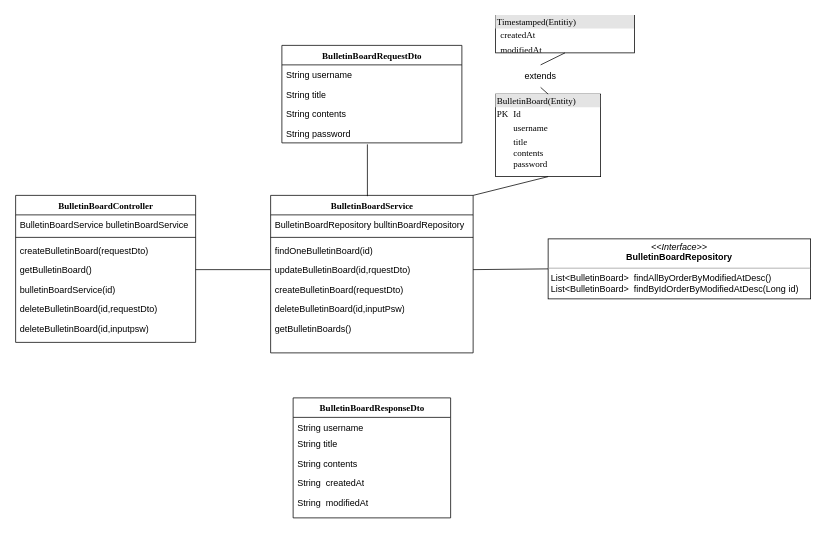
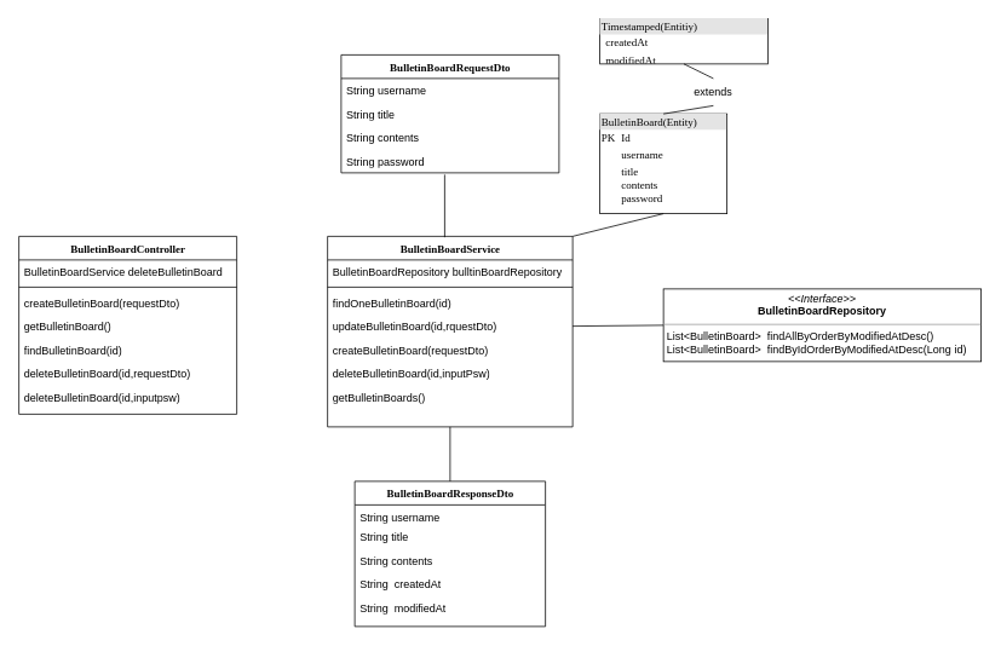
  <mxCell id="0" />
  <mxCell id="1" parent="0" />
  <mxCell id="2" value="BulletinBoardResponseDto" style="swimlane;html=1;fontStyle=1;align=center;verticalAlign=top;childLayout=stackLayout;horizontal=1;startSize=26;horizontalStack=0;resizeParent=1;resizeLast=0;collapsible=1;marginBottom=0;swimlaneFillColor=#ffffff;rounded=0;shadow=0;comic=0;labelBackgroundColor=none;strokeWidth=1;fillColor=none;fontFamily=Verdana;fontSize=12" vertex="1" parent="1"><mxGeometry x="390" y="530" width="210" height="160" as="geometry" /></mxCell>
  <mxCell id="3" value="String username" style="text;html=1;strokeColor=none;fillColor=none;align=left;verticalAlign=top;spacingLeft=4;spacingRight=4;whiteSpace=wrap;overflow=hidden;rotatable=0;points=[[0,0.5],[1,0.5]];portConstraint=eastwest;" vertex="1" parent="2"><mxGeometry y="26" width="210" height="22" as="geometry" /></mxCell>
  <mxCell id="4" value="String title" style="text;html=1;strokeColor=none;fillColor=none;align=left;verticalAlign=top;spacingLeft=4;spacingRight=4;whiteSpace=wrap;overflow=hidden;rotatable=0;points=[[0,0.5],[1,0.5]];portConstraint=eastwest;" vertex="1" parent="2"><mxGeometry y="48" width="210" height="26" as="geometry" /></mxCell>
  <mxCell id="5" value="String contents" style="text;html=1;strokeColor=none;fillColor=none;align=left;verticalAlign=top;spacingLeft=4;spacingRight=4;whiteSpace=wrap;overflow=hidden;rotatable=0;points=[[0,0.5],[1,0.5]];portConstraint=eastwest;" vertex="1" parent="2"><mxGeometry y="74" width="210" height="26" as="geometry" /></mxCell>
  <mxCell id="6" value="String&amp;nbsp; createdAt" style="text;html=1;strokeColor=none;fillColor=none;align=left;verticalAlign=top;spacingLeft=4;spacingRight=4;whiteSpace=wrap;overflow=hidden;rotatable=0;points=[[0,0.5],[1,0.5]];portConstraint=eastwest;" vertex="1" parent="2"><mxGeometry y="100" width="210" height="26" as="geometry" /></mxCell>
  <mxCell id="7" value="String&amp;nbsp; modifiedAt" style="text;html=1;strokeColor=none;fillColor=none;align=left;verticalAlign=top;spacingLeft=4;spacingRight=4;whiteSpace=wrap;overflow=hidden;rotatable=0;points=[[0,0.5],[1,0.5]];portConstraint=eastwest;" vertex="1" parent="2"><mxGeometry y="126" width="210" height="26" as="geometry" /></mxCell>
  <mxCell id="8" value="BulletinBoardService" style="swimlane;html=1;fontStyle=1;align=center;verticalAlign=top;childLayout=stackLayout;horizontal=1;startSize=26;horizontalStack=0;resizeParent=1;resizeLast=0;collapsible=1;marginBottom=0;swimlaneFillColor=#ffffff;rounded=0;shadow=0;comic=0;labelBackgroundColor=none;strokeWidth=1;fillColor=none;fontFamily=Verdana;fontSize=12" vertex="1" parent="1"><mxGeometry x="360" y="260" width="270" height="210" as="geometry" /></mxCell>
  <mxCell id="9" value="BulletinBoardRepository bulltinBoardRepository" style="text;html=1;strokeColor=none;fillColor=none;align=left;verticalAlign=top;spacingLeft=4;spacingRight=4;whiteSpace=wrap;overflow=hidden;rotatable=0;points=[[0,0.5],[1,0.5]];portConstraint=eastwest;" vertex="1" parent="8"><mxGeometry y="26" width="270" height="26" as="geometry" /></mxCell>
  <mxCell id="10" value="" style="line;html=1;strokeWidth=1;fillColor=none;align=left;verticalAlign=middle;spacingTop=-1;spacingLeft=3;spacingRight=3;rotatable=0;labelPosition=right;points=[];portConstraint=eastwest;" vertex="1" parent="8"><mxGeometry y="52" width="270" height="8" as="geometry" /></mxCell>
  <mxCell id="11" value="findOneBulletinBoard(id)" style="text;html=1;strokeColor=none;fillColor=none;align=left;verticalAlign=top;spacingLeft=4;spacingRight=4;whiteSpace=wrap;overflow=hidden;rotatable=0;points=[[0,0.5],[1,0.5]];portConstraint=eastwest;" vertex="1" parent="8"><mxGeometry y="60" width="270" height="26" as="geometry" /></mxCell>
  <mxCell id="12" value="updateBulletinBoard(id,rquestDto)" style="text;html=1;strokeColor=none;fillColor=none;align=left;verticalAlign=top;spacingLeft=4;spacingRight=4;whiteSpace=wrap;overflow=hidden;rotatable=0;points=[[0,0.5],[1,0.5]];portConstraint=eastwest;" vertex="1" parent="8"><mxGeometry y="86" width="270" height="26" as="geometry" /></mxCell>
  <mxCell id="13" value="createBulletinBoard(requestDto)" style="text;html=1;strokeColor=none;fillColor=none;align=left;verticalAlign=top;spacingLeft=4;spacingRight=4;whiteSpace=wrap;overflow=hidden;rotatable=0;points=[[0,0.5],[1,0.5]];portConstraint=eastwest;" vertex="1" parent="8"><mxGeometry y="112" width="270" height="26" as="geometry" /></mxCell>
  <mxCell id="14" value="deleteBulletinBoard(id,inputPsw)" style="text;html=1;strokeColor=none;fillColor=none;align=left;verticalAlign=top;spacingLeft=4;spacingRight=4;whiteSpace=wrap;overflow=hidden;rotatable=0;points=[[0,0.5],[1,0.5]];portConstraint=eastwest;" vertex="1" parent="8"><mxGeometry y="138" width="270" height="26" as="geometry" /></mxCell>
  <mxCell id="15" value="getBulletinBoards()" style="text;html=1;strokeColor=none;fillColor=none;align=left;verticalAlign=top;spacingLeft=4;spacingRight=4;whiteSpace=wrap;overflow=hidden;rotatable=0;points=[[0,0.5],[1,0.5]];portConstraint=eastwest;" vertex="1" parent="8"><mxGeometry y="164" width="270" height="26" as="geometry" /></mxCell>
  <mxCell id="16" value="BulletinBoardController" style="swimlane;html=1;fontStyle=1;align=center;verticalAlign=top;childLayout=stackLayout;horizontal=1;startSize=26;horizontalStack=0;resizeParent=1;resizeLast=0;collapsible=1;marginBottom=0;swimlaneFillColor=#ffffff;rounded=0;shadow=0;comic=0;labelBackgroundColor=none;strokeWidth=1;fillColor=none;fontFamily=Verdana;fontSize=12" vertex="1" parent="1"><mxGeometry x="20" y="260" width="240" height="196" as="geometry" /></mxCell>
- <mxCell id="17" value="BulletinBoardService bulletinBoardService" style="text;html=1;strokeColor=none;fillColor=none;align=left;verticalAlign=top;spacingLeft=4;spacingRight=4;whiteSpace=wrap;overflow=hidden;rotatable=0;points=[[0,0.5],[1,0.5]];portConstraint=eastwest;" vertex="1" parent="16"><mxGeometry y="26" width="240" height="26" as="geometry" /></mxCell>
+ <mxCell id="17" value="BulletinBoardService deleteBulletinBoard" style="text;html=1;strokeColor=none;fillColor=none;align=left;verticalAlign=top;spacingLeft=4;spacingRight=4;whiteSpace=wrap;overflow=hidden;rotatable=0;points=[[0,0.5],[1,0.5]];portConstraint=eastwest;" vertex="1" parent="16"><mxGeometry y="26" width="240" height="26" as="geometry" /></mxCell>
  <mxCell id="18" value="" style="line;html=1;strokeWidth=1;fillColor=none;align=left;verticalAlign=middle;spacingTop=-1;spacingLeft=3;spacingRight=3;rotatable=0;labelPosition=right;points=[];portConstraint=eastwest;" vertex="1" parent="16"><mxGeometry y="52" width="240" height="8" as="geometry" /></mxCell>
  <mxCell id="19" value="createBulletinBoard(requestDto)" style="text;html=1;strokeColor=none;fillColor=none;align=left;verticalAlign=top;spacingLeft=4;spacingRight=4;whiteSpace=wrap;overflow=hidden;rotatable=0;points=[[0,0.5],[1,0.5]];portConstraint=eastwest;" vertex="1" parent="16"><mxGeometry y="60" width="240" height="26" as="geometry" /></mxCell>
  <mxCell id="20" value="getBulletinBoard()" style="text;html=1;strokeColor=none;fillColor=none;align=left;verticalAlign=top;spacingLeft=4;spacingRight=4;whiteSpace=wrap;overflow=hidden;rotatable=0;points=[[0,0.5],[1,0.5]];portConstraint=eastwest;" vertex="1" parent="16"><mxGeometry y="86" width="240" height="26" as="geometry" /></mxCell>
- <mxCell id="21" value="bulletinBoardService(id)" style="text;html=1;strokeColor=none;fillColor=none;align=left;verticalAlign=top;spacingLeft=4;spacingRight=4;whiteSpace=wrap;overflow=hidden;rotatable=0;points=[[0,0.5],[1,0.5]];portConstraint=eastwest;" vertex="1" parent="16"><mxGeometry y="112" width="240" height="26" as="geometry" /></mxCell>
+ <mxCell id="21" value="findBulletinBoard(id)" style="text;html=1;strokeColor=none;fillColor=none;align=left;verticalAlign=top;spacingLeft=4;spacingRight=4;whiteSpace=wrap;overflow=hidden;rotatable=0;points=[[0,0.5],[1,0.5]];portConstraint=eastwest;" vertex="1" parent="16"><mxGeometry y="112" width="240" height="26" as="geometry" /></mxCell>
  <mxCell id="22" value="deleteBulletinBoard(id,requestDto)" style="text;html=1;strokeColor=none;fillColor=none;align=left;verticalAlign=top;spacingLeft=4;spacingRight=4;whiteSpace=wrap;overflow=hidden;rotatable=0;points=[[0,0.5],[1,0.5]];portConstraint=eastwest;" vertex="1" parent="16"><mxGeometry y="138" width="240" height="26" as="geometry" /></mxCell>
  <mxCell id="23" value="deleteBulletinBoard(id,inputpsw)" style="text;html=1;strokeColor=none;fillColor=none;align=left;verticalAlign=top;spacingLeft=4;spacingRight=4;whiteSpace=wrap;overflow=hidden;rotatable=0;points=[[0,0.5],[1,0.5]];portConstraint=eastwest;" vertex="1" parent="16"><mxGeometry y="164" width="240" height="26" as="geometry" /></mxCell>
  <mxCell id="24" value="BulletinBoardRequestDto" style="swimlane;html=1;fontStyle=1;align=center;verticalAlign=top;childLayout=stackLayout;horizontal=1;startSize=26;horizontalStack=0;resizeParent=1;resizeLast=0;collapsible=1;marginBottom=0;swimlaneFillColor=#ffffff;rounded=0;shadow=0;comic=0;labelBackgroundColor=none;strokeWidth=1;fillColor=none;fontFamily=Verdana;fontSize=12" vertex="1" parent="1"><mxGeometry x="375" y="60" width="240" height="130" as="geometry" /></mxCell>
  <mxCell id="25" value="String username" style="text;html=1;strokeColor=none;fillColor=none;align=left;verticalAlign=top;spacingLeft=4;spacingRight=4;whiteSpace=wrap;overflow=hidden;rotatable=0;points=[[0,0.5],[1,0.5]];portConstraint=eastwest;" vertex="1" parent="24"><mxGeometry y="26" width="240" height="26" as="geometry" /></mxCell>
  <mxCell id="26" value="String title" style="text;html=1;strokeColor=none;fillColor=none;align=left;verticalAlign=top;spacingLeft=4;spacingRight=4;whiteSpace=wrap;overflow=hidden;rotatable=0;points=[[0,0.5],[1,0.5]];portConstraint=eastwest;" vertex="1" parent="24"><mxGeometry y="52" width="240" height="26" as="geometry" /></mxCell>
  <mxCell id="27" value="String contents" style="text;html=1;strokeColor=none;fillColor=none;align=left;verticalAlign=top;spacingLeft=4;spacingRight=4;whiteSpace=wrap;overflow=hidden;rotatable=0;points=[[0,0.5],[1,0.5]];portConstraint=eastwest;" vertex="1" parent="24"><mxGeometry y="78" width="240" height="26" as="geometry" /></mxCell>
  <mxCell id="28" value="String password" style="text;html=1;strokeColor=none;fillColor=none;align=left;verticalAlign=top;spacingLeft=4;spacingRight=4;whiteSpace=wrap;overflow=hidden;rotatable=0;points=[[0,0.5],[1,0.5]];portConstraint=eastwest;" vertex="1" parent="24"><mxGeometry y="104" width="240" height="26" as="geometry" /></mxCell>
  <mxCell id="29" value="&lt;p style=&quot;margin:0px;margin-top:4px;text-align:center;&quot;&gt;&lt;i&gt;&amp;lt;&amp;lt;Interface&amp;gt;&amp;gt;&lt;/i&gt;&lt;br&gt;&lt;b&gt;BulletinBoardRepository&lt;/b&gt;&lt;/p&gt;&lt;hr size=&quot;1&quot;&gt;&lt;p style=&quot;margin:0px;margin-left:4px;&quot;&gt;List&amp;lt;BulletinBoard&amp;gt;&amp;nbsp; findAllByOrderByModifiedAtDesc()&lt;br&gt;List&amp;lt;BulletinBoard&amp;gt;&amp;nbsp; findByIdOrderByModifiedAtDesc(Long id)&lt;/p&gt;&lt;hr size=&quot;1&quot;&gt;&lt;p style=&quot;margin:0px;margin-left:4px;&quot;&gt;&lt;br&gt;&lt;/p&gt;" style="verticalAlign=top;align=left;overflow=fill;fontSize=12;fontFamily=Helvetica;html=1;rounded=0;shadow=0;comic=0;labelBackgroundColor=none;strokeWidth=1" vertex="1" parent="1"><mxGeometry x="730" y="318" width="350" height="80" as="geometry" /></mxCell>
  <mxCell id="30" value="&lt;div style=&quot;box-sizing:border-box;width:100%;background:#e4e4e4;padding:2px;&quot;&gt;BulletinBoard(Entity)&lt;/div&gt;&lt;table style=&quot;width:100%;font-size:1em;&quot; cellpadding=&quot;2&quot; cellspacing=&quot;0&quot;&gt;&lt;tbody&gt;&lt;tr&gt;&lt;td&gt;PK&lt;/td&gt;&lt;td&gt;Id&lt;/td&gt;&lt;/tr&gt;&lt;tr&gt;&lt;td&gt;&lt;br&gt;&lt;/td&gt;&lt;td&gt;username&amp;nbsp; &amp;nbsp; &amp;nbsp;&amp;nbsp;&lt;/td&gt;&lt;/tr&gt;&lt;tr&gt;&lt;td&gt;&lt;/td&gt;&lt;td&gt;title&amp;nbsp; &amp;nbsp; &amp;nbsp; &amp;nbsp; &amp;nbsp; &amp;nbsp; &amp;nbsp; &amp;nbsp; &amp;nbsp;&amp;nbsp;&lt;br&gt;contents&lt;span style=&quot;white-space: pre;&quot;&gt;&#09;&lt;/span&gt;&lt;span style=&quot;white-space: pre;&quot;&gt;&#09;&lt;/span&gt;&amp;nbsp;&lt;br&gt;password&lt;span style=&quot;white-space: pre;&quot;&gt;&#09;&lt;/span&gt;&lt;span style=&quot;white-space: pre;&quot;&gt;&#09;&lt;/span&gt;&amp;nbsp;&lt;span style=&quot;white-space: pre;&quot;&gt;&#09;&lt;/span&gt;&amp;nbsp;&lt;/td&gt;&lt;/tr&gt;&lt;/tbody&gt;&lt;/table&gt;" style="verticalAlign=top;align=left;overflow=fill;html=1;rounded=0;shadow=0;comic=0;labelBackgroundColor=none;strokeWidth=1;fontFamily=Verdana;fontSize=12" vertex="1" parent="1"><mxGeometry x="660" y="125" width="140" height="110" as="geometry" /></mxCell>
  <mxCell id="31" value="&lt;div style=&quot;box-sizing:border-box;width:100%;background:#e4e4e4;padding:2px;&quot;&gt;Timestamped(Entitiy)&lt;/div&gt;&lt;table style=&quot;width:100%;font-size:1em;&quot; cellpadding=&quot;2&quot; cellspacing=&quot;0&quot;&gt;&lt;tbody&gt;&lt;tr&gt;&lt;td&gt;&lt;br&gt;&lt;/td&gt;&lt;td&gt;createdAt&amp;nbsp; &amp;nbsp; &amp;nbsp;&amp;nbsp;&lt;/td&gt;&lt;/tr&gt;&lt;tr&gt;&lt;td&gt;&lt;/td&gt;&lt;td&gt;modifiedAt&amp;nbsp; &amp;nbsp; &amp;nbsp; &amp;nbsp; &amp;nbsp; &amp;nbsp; &amp;nbsp; &amp;nbsp; &amp;nbsp;&amp;nbsp;&lt;span style=&quot;white-space: pre;&quot;&gt;&#09;&lt;/span&gt;&amp;nbsp;&lt;span style=&quot;white-space: pre;&quot;&gt;&#09;&lt;/span&gt;&amp;nbsp;&lt;/td&gt;&lt;/tr&gt;&lt;/tbody&gt;&lt;/table&gt;" style="verticalAlign=top;align=left;overflow=fill;html=1;rounded=0;shadow=0;comic=0;labelBackgroundColor=none;strokeWidth=1;fontFamily=Verdana;fontSize=12" vertex="1" parent="1"><mxGeometry x="660" y="20" width="185" height="50" as="geometry" /></mxCell>
  <mxCell id="32" style="edgeStyle=orthogonalEdgeStyle;rounded=0;orthogonalLoop=1;jettySize=auto;html=1;exitX=0.5;exitY=1;exitDx=0;exitDy=0;" edge="1" parent="1" source="29" target="29"><mxGeometry relative="1" as="geometry" /></mxCell>
  <mxCell id="33" value="" style="endArrow=none;html=1;rounded=0;entryX=0;entryY=0.5;entryDx=0;entryDy=0;exitX=1;exitY=0.5;exitDx=0;exitDy=0;" edge="1" parent="1" source="12" target="29"><mxGeometry width="50" height="50" relative="1" as="geometry"><mxPoint x="410" y="270" as="sourcePoint" /><mxPoint x="460" y="220" as="targetPoint" /></mxGeometry></mxCell>
- <mxCell id="34" value="" style="endArrow=none;html=1;rounded=0;entryX=1;entryY=0.5;entryDx=0;entryDy=0;exitX=0;exitY=0.5;exitDx=0;exitDy=0;" edge="1" parent="1" source="12" target="20"><mxGeometry width="50" height="50" relative="1" as="geometry"><mxPoint x="410" y="270" as="sourcePoint" /><mxPoint x="460" y="220" as="targetPoint" /></mxGeometry></mxCell>
  <mxCell id="35" value="" style="endArrow=none;html=1;rounded=0;entryX=0.5;entryY=1;entryDx=0;entryDy=0;exitX=0.5;exitY=0;exitDx=0;exitDy=0;" edge="1" parent="1" source="39" target="31"><mxGeometry width="50" height="50" relative="1" as="geometry"><mxPoint x="330" y="120" as="sourcePoint" /><mxPoint x="380" y="70" as="targetPoint" /></mxGeometry></mxCell>
  <mxCell id="36" value="" style="endArrow=none;html=1;rounded=0;entryX=0.475;entryY=1.077;entryDx=0;entryDy=0;entryPerimeter=0;exitX=0.478;exitY=0.005;exitDx=0;exitDy=0;exitPerimeter=0;" edge="1" parent="1" source="8" target="28"><mxGeometry width="50" height="50" relative="1" as="geometry"><mxPoint x="600" y="370" as="sourcePoint" /><mxPoint x="650" y="320" as="targetPoint" /></mxGeometry></mxCell>
+ <mxCell id="37" value="" style="endArrow=none;html=1;rounded=0;exitX=0.5;exitY=1;exitDx=0;exitDy=0;entryX=0.5;entryY=0;entryDx=0;entryDy=0;" edge="1" parent="1" source="8" target="2"><mxGeometry width="50" height="50" relative="1" as="geometry"><mxPoint x="660" y="480" as="sourcePoint" /><mxPoint x="650" y="320" as="targetPoint" /></mxGeometry></mxCell>
  <mxCell id="38" value="" style="endArrow=none;html=1;rounded=0;entryX=0.5;entryY=1;entryDx=0;entryDy=0;exitX=0.5;exitY=0;exitDx=0;exitDy=0;" edge="1" parent="1" source="30" target="39"><mxGeometry width="50" height="50" relative="1" as="geometry"><mxPoint x="730" y="125" as="sourcePoint" /><mxPoint x="730" y="80" as="targetPoint" /></mxGeometry></mxCell>
- <mxCell id="39" value="extends" style="text;html=1;strokeColor=none;fillColor=none;align=center;verticalAlign=middle;whiteSpace=wrap;rounded=0;" vertex="1" parent="1"><mxGeometry x="690" y="86" width="60" height="30" as="geometry" /></mxCell>
+ <mxCell id="39" value="extends" style="text;html=1;strokeColor=none;fillColor=none;align=center;verticalAlign=middle;whiteSpace=wrap;rounded=0;" vertex="1" parent="1"><mxGeometry x="755" y="86" width="60" height="30" as="geometry" /></mxCell>
  <mxCell id="40" value="" style="endArrow=none;html=1;rounded=0;entryX=0.5;entryY=1;entryDx=0;entryDy=0;exitX=1;exitY=0;exitDx=0;exitDy=0;" edge="1" parent="1" source="8" target="30"><mxGeometry width="50" height="50" relative="1" as="geometry"><mxPoint x="480" y="320" as="sourcePoint" /><mxPoint x="530" y="270" as="targetPoint" /></mxGeometry></mxCell>
